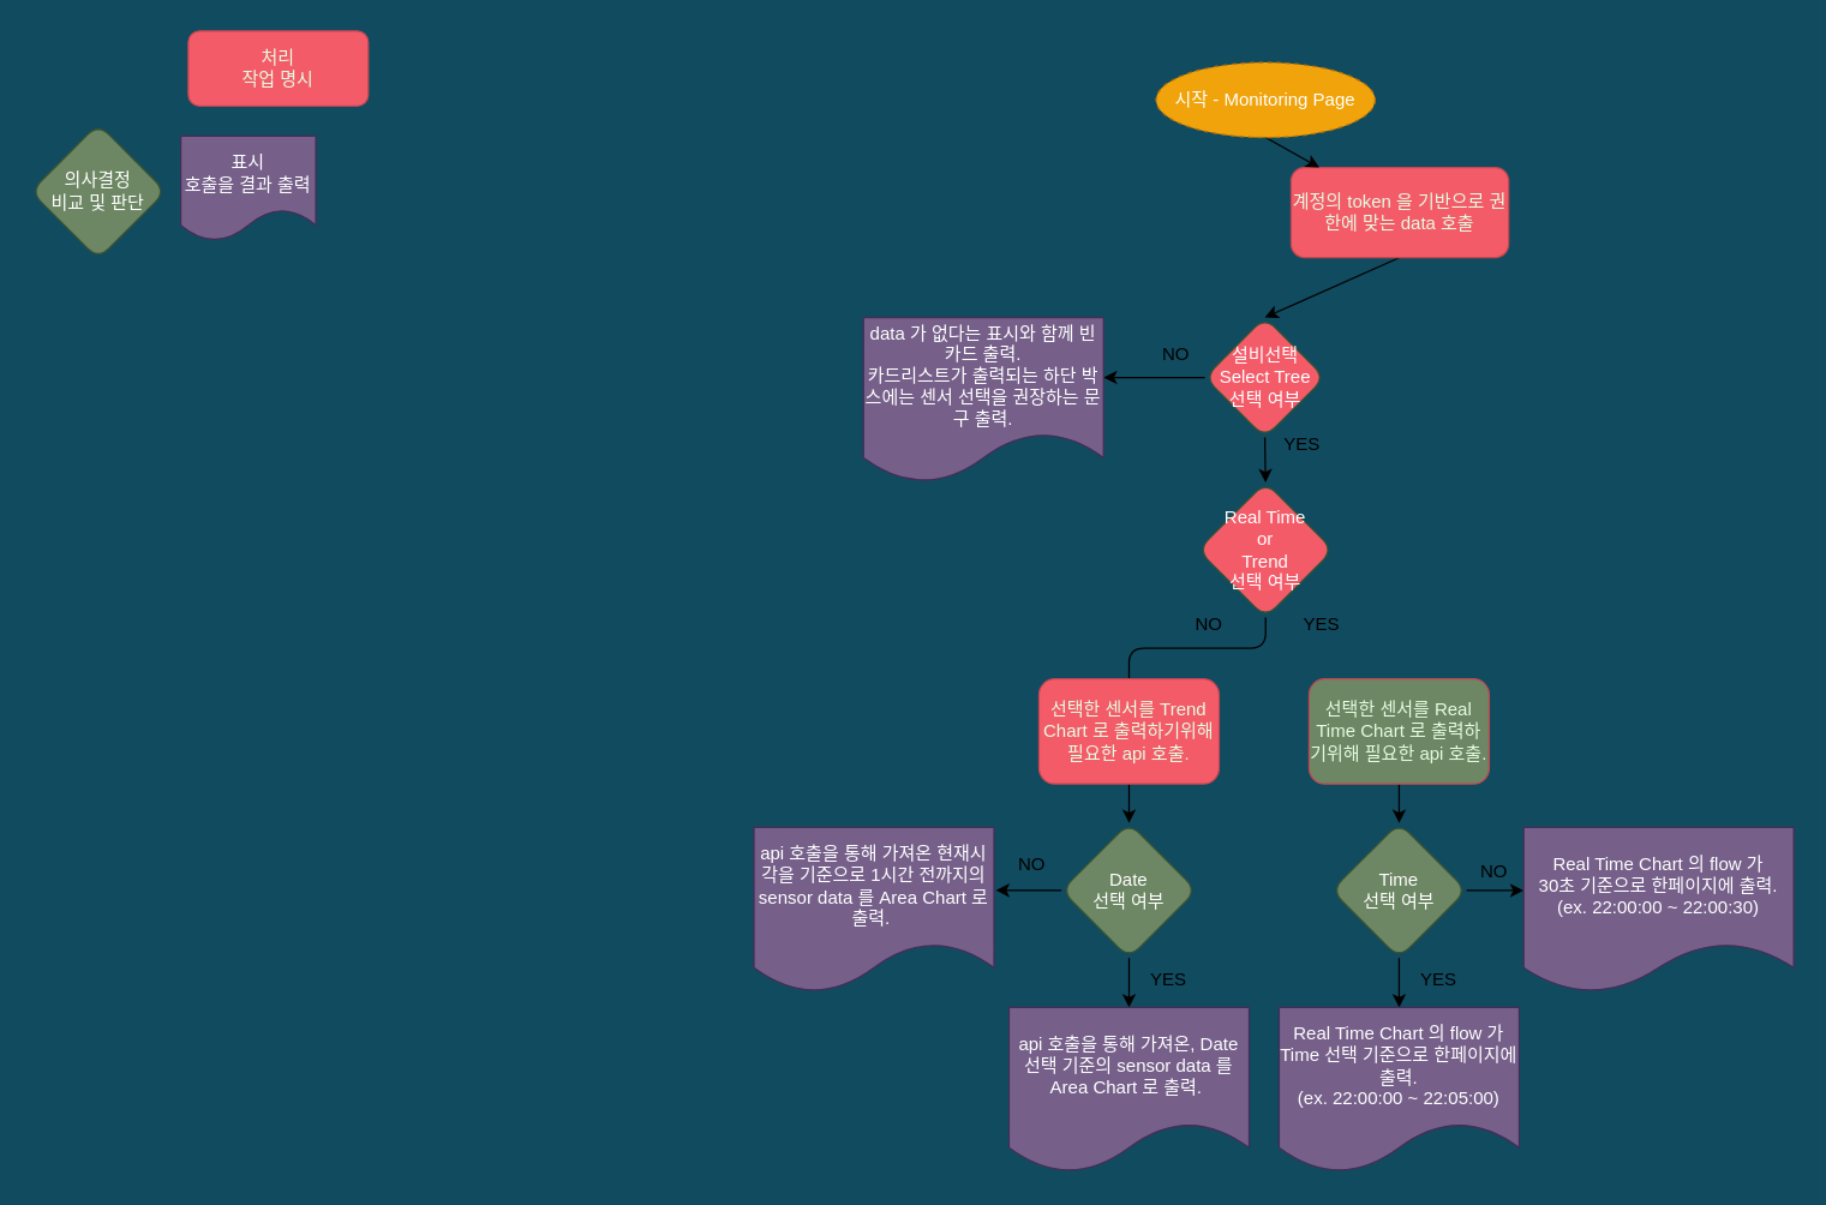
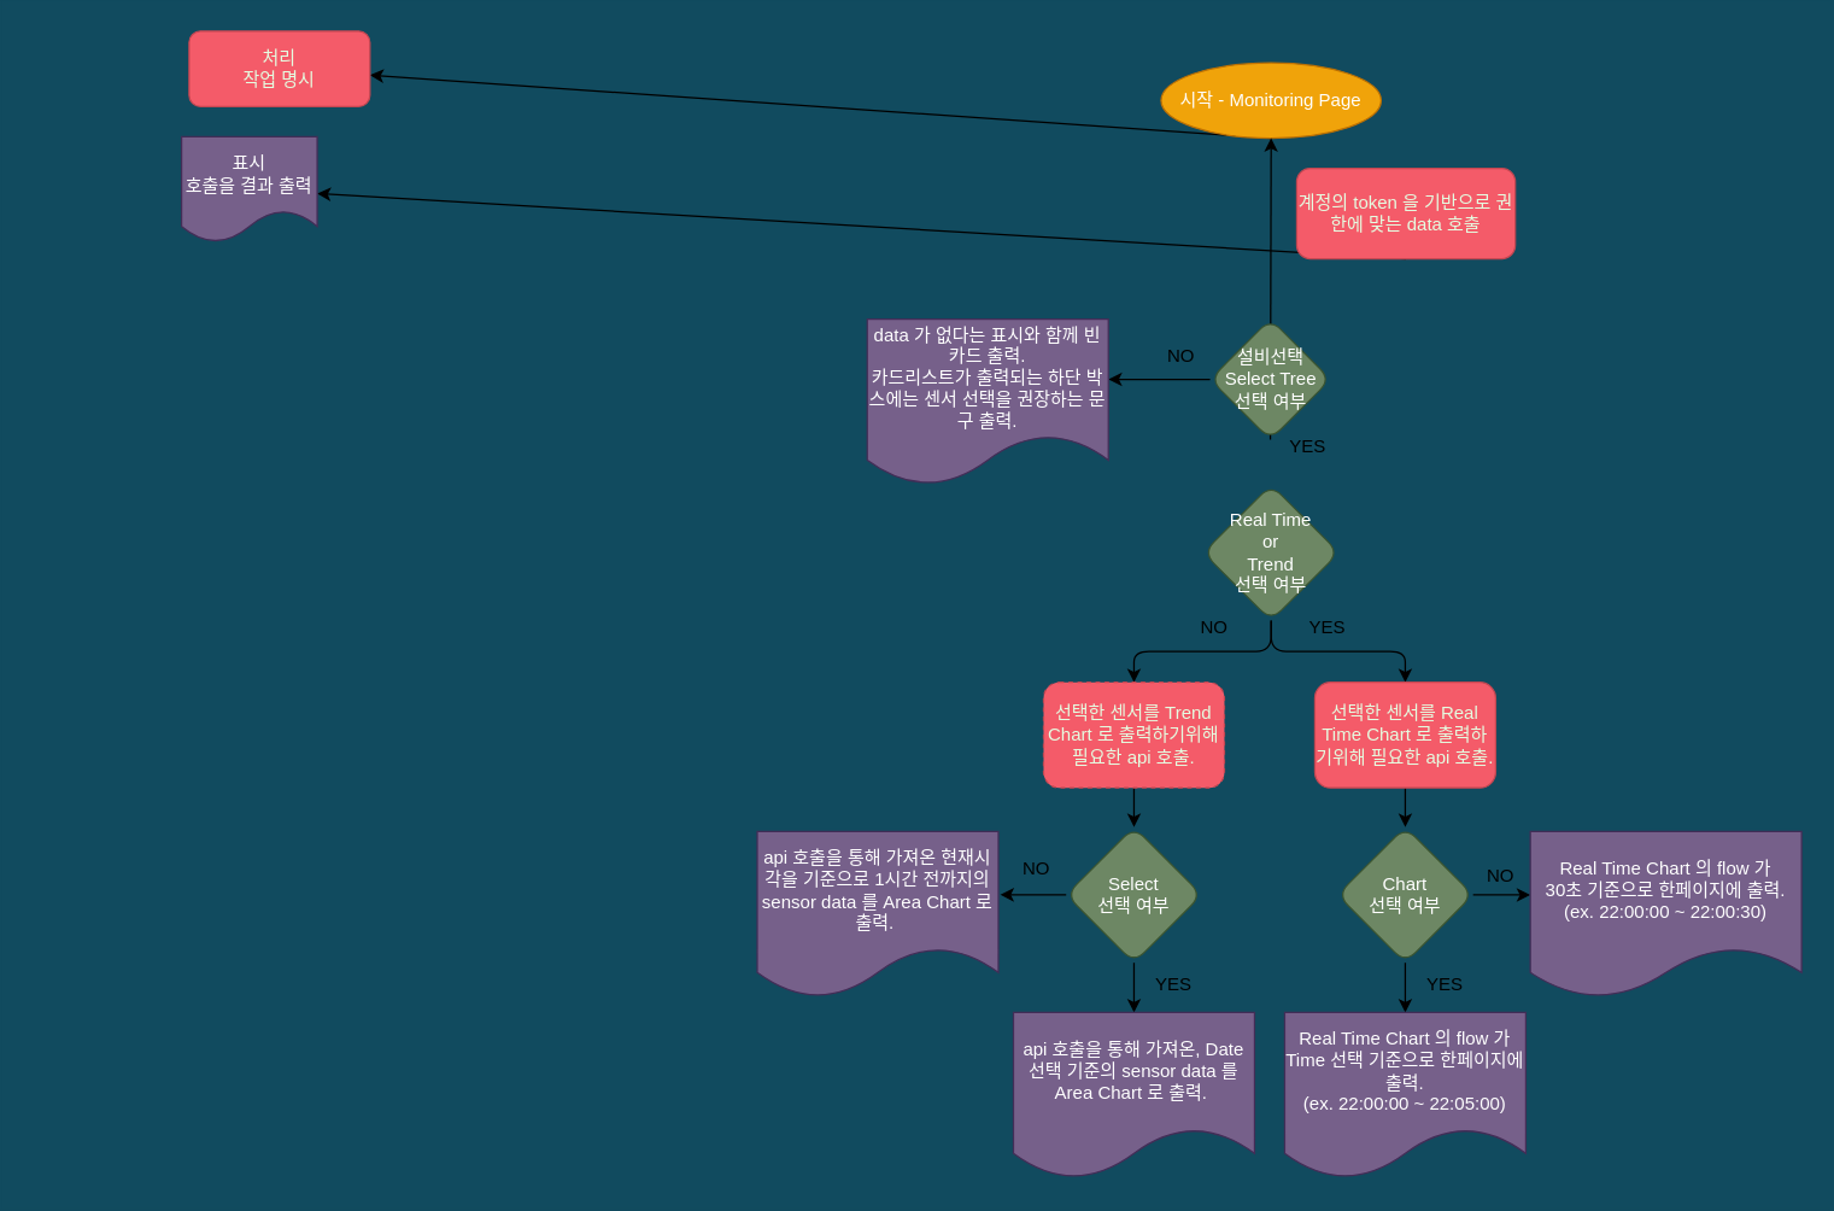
  <mxCell id="0" />
  <mxCell id="1" parent="0" />
- <mxCell id="2" value="&lt;font style=&quot;font-size: 12px;&quot;&gt;의사결정&lt;br&gt;비교 및 판단&lt;/font&gt;" style="rhombus;whiteSpace=wrap;html=1;fillColor=#6d8764;strokeColor=#3A5431;fontColor=#ffffff;rounded=1;glass=0;strokeWidth=1;shadow=0;" vertex="1" parent="1"><mxGeometry x="20" y="82" width="90" height="90" as="geometry" /></mxCell>
- <mxCell id="3" style="edgeStyle=none;html=1;exitX=0.5;exitY=1;exitDx=0;exitDy=0;entryX=0.5;entryY=0;entryDx=0;entryDy=0;" edge="1" parent="1" source="4" target="11"><mxGeometry relative="1" as="geometry"><mxPoint x="843" y="211" as="targetPoint" /></mxGeometry></mxCell>
+ <mxCell id="3" style="edgeStyle=none;html=1;exitX=0.5;exitY=1;exitDx=0;exitDy=0;" edge="1" parent="1" source="4" target="7"><mxGeometry relative="1" as="geometry"><mxPoint x="843" y="211" as="targetPoint" /></mxGeometry></mxCell>
  <mxCell id="4" value="계정의 token 을 기반으로 권한에 맞는 data 호출" style="whiteSpace=wrap;html=1;fillColor=#F45B69;strokeColor=#C34651;fontColor=#E4FDE1;rounded=1;glass=0;strokeWidth=1;shadow=0;" vertex="1" parent="1"><mxGeometry x="860" y="111" width="145" height="60" as="geometry" /></mxCell>
- <mxCell id="5" style="edgeStyle=none;html=1;exitX=0.5;exitY=1;exitDx=0;exitDy=0;" edge="1" parent="1" source="6" target="4"><mxGeometry relative="1" as="geometry" /></mxCell>
- <mxCell id="6" value="&lt;font color=&quot;#ffffff&quot;&gt;시작 - Monitoring Page&lt;/font&gt;" style="ellipse;whiteSpace=wrap;html=1;fillStyle=auto;fillColor=#f0a30a;fontColor=#000000;strokeColor=#BD7000;dashed=1;" vertex="1" parent="1"><mxGeometry x="770" y="41" width="146" height="50" as="geometry" /></mxCell>
+ <mxCell id="5" style="edgeStyle=none;html=1;exitX=0.5;exitY=1;exitDx=0;exitDy=0;" edge="1" parent="1" source="6" target="8"><mxGeometry relative="1" as="geometry" /></mxCell>
+ <mxCell id="6" value="&lt;font color=&quot;#ffffff&quot;&gt;시작 - Monitoring Page&lt;/font&gt;" style="ellipse;whiteSpace=wrap;html=1;fillStyle=auto;fillColor=#f0a30a;fontColor=#000000;strokeColor=#BD7000;" vertex="1" parent="1"><mxGeometry x="770" y="41" width="146" height="50" as="geometry" /></mxCell>
  <mxCell id="7" value="표시&lt;br&gt;호출을 결과 출력" style="shape=document;whiteSpace=wrap;html=1;boundedLbl=1;fillColor=#76608a;strokeColor=#432D57;fontColor=#ffffff;rounded=1;glass=0;strokeWidth=1;shadow=0;" vertex="1" parent="1"><mxGeometry x="120" y="90" width="90" height="70" as="geometry" /></mxCell>
  <mxCell id="8" value="처리&lt;br&gt;작업 명시" style="whiteSpace=wrap;html=1;fillColor=#F45B69;strokeColor=#C34651;fontColor=#E4FDE1;rounded=1;glass=0;strokeWidth=1;shadow=0;" vertex="1" parent="1"><mxGeometry x="125" y="20" width="120" height="50" as="geometry" /></mxCell>
- <mxCell id="9" style="edgeStyle=none;html=1;exitX=0.5;exitY=1;exitDx=0;exitDy=0;entryX=0.5;entryY=0;entryDx=0;entryDy=0;" edge="1" parent="1" source="11" target="17"><mxGeometry relative="1" as="geometry"><mxPoint x="843" y="328.65" as="targetPoint" /></mxGeometry></mxCell>
+ <mxCell id="9" style="edgeStyle=none;html=1;exitX=0.5;exitY=1;exitDx=0;exitDy=0;" edge="1" parent="1" source="11" target="6"><mxGeometry relative="1" as="geometry"><mxPoint x="843" y="328.65" as="targetPoint" /></mxGeometry></mxCell>
  <mxCell id="10" style="edgeStyle=none;html=1;exitX=0;exitY=0.5;exitDx=0;exitDy=0;entryX=1;entryY=0.364;entryDx=0;entryDy=0;entryPerimeter=0;" edge="1" parent="1" source="11" target="14"><mxGeometry relative="1" as="geometry" /></mxCell>
- <mxCell id="11" value="설비선택&lt;br&gt;Select Tree&lt;br&gt;선택 여부" style="rhombus;whiteSpace=wrap;html=1;fillColor=#f45b69;strokeColor=#3A5431;fontColor=#ffffff;rounded=1;glass=0;strokeWidth=1;shadow=0;" vertex="1" parent="1"><mxGeometry x="802.5" y="211" width="80" height="80" as="geometry" /></mxCell>
+ <mxCell id="11" value="설비선택&lt;br&gt;Select Tree&lt;br&gt;선택 여부" style="rhombus;whiteSpace=wrap;html=1;fillColor=#6d8764;strokeColor=#3A5431;fontColor=#ffffff;rounded=1;glass=0;strokeWidth=1;shadow=0;" vertex="1" parent="1"><mxGeometry x="802.5" y="211" width="80" height="80" as="geometry" /></mxCell>
  <mxCell id="12" value="NO" style="text;html=1;align=center;verticalAlign=middle;resizable=0;points=[];autosize=1;strokeColor=none;fillColor=none;" vertex="1" parent="1"><mxGeometry x="762.5" y="221" width="40" height="30" as="geometry" /></mxCell>
  <mxCell id="13" value="YES" style="text;html=1;align=center;verticalAlign=middle;resizable=0;points=[];autosize=1;strokeColor=none;fillColor=none;" vertex="1" parent="1"><mxGeometry x="842" y="281" width="50" height="30" as="geometry" /></mxCell>
  <mxCell id="14" value="data 가 없다는 표시와 함께 빈 카드 출력.&lt;br&gt;카드리스트가 출력되는 하단 박스에는 센서 선택을 권장하는 문구 출력." style="shape=document;whiteSpace=wrap;html=1;boundedLbl=1;fillColor=#76608a;strokeColor=#432D57;fontColor=#ffffff;rounded=1;glass=0;strokeWidth=1;shadow=0;" vertex="1" parent="1"><mxGeometry x="575" y="211" width="160" height="110" as="geometry" /></mxCell>
- <mxCell id="16" style="edgeStyle=orthogonalEdgeStyle;html=1;exitX=0.5;exitY=1;exitDx=0;exitDy=0;entryX=0.5;entryY=0;entryDx=0;entryDy=0;endArrow=none;" edge="1" parent="1" source="17" target="19"><mxGeometry relative="1" as="geometry"><mxPoint x="753.88" y="450.56" as="targetPoint" /></mxGeometry></mxCell>
- <mxCell id="17" value="Real Time&lt;br&gt;or&lt;br&gt;Trend&lt;br&gt;선택 여부" style="rhombus;whiteSpace=wrap;html=1;fillColor=#f45b69;strokeColor=#3A5431;fontColor=#ffffff;rounded=1;glass=0;strokeWidth=1;shadow=0;" vertex="1" parent="1"><mxGeometry x="798" y="321" width="90" height="90" as="geometry" /></mxCell>
+ <mxCell id="15" style="edgeStyle=orthogonalEdgeStyle;html=1;exitX=0.5;exitY=1;exitDx=0;exitDy=0;entryX=0.5;entryY=0;entryDx=0;entryDy=0;" edge="1" parent="1" source="17" target="23"><mxGeometry relative="1" as="geometry"><mxPoint x="935.48" y="449.79" as="targetPoint" /></mxGeometry></mxCell>
+ <mxCell id="16" style="edgeStyle=orthogonalEdgeStyle;html=1;exitX=0.5;exitY=1;exitDx=0;exitDy=0;entryX=0.5;entryY=0;entryDx=0;entryDy=0;" edge="1" parent="1" source="17" target="19"><mxGeometry relative="1" as="geometry"><mxPoint x="753.88" y="450.56" as="targetPoint" /></mxGeometry></mxCell>
+ <mxCell id="17" value="Real Time&lt;br&gt;or&lt;br&gt;Trend&lt;br&gt;선택 여부" style="rhombus;whiteSpace=wrap;html=1;fillColor=#6d8764;strokeColor=#3A5431;fontColor=#ffffff;rounded=1;glass=0;strokeWidth=1;shadow=0;" vertex="1" parent="1"><mxGeometry x="798" y="321" width="90" height="90" as="geometry" /></mxCell>
  <mxCell id="18" style="edgeStyle=orthogonalEdgeStyle;html=1;exitX=0.5;exitY=1;exitDx=0;exitDy=0;entryX=0.5;entryY=0;entryDx=0;entryDy=0;" edge="1" parent="1" source="19"><mxGeometry relative="1" as="geometry"><mxPoint x="752" y="548" as="targetPoint" /></mxGeometry></mxCell>
- <mxCell id="19" value="선택한 센서를 Trend Chart 로 출력하기위해 필요한 api 호출." style="whiteSpace=wrap;html=1;fillColor=#F45B69;strokeColor=#C34651;fontColor=#E4FDE1;rounded=1;glass=0;strokeWidth=1;shadow=0;" vertex="1" parent="1"><mxGeometry x="692" y="452" width="120" height="70" as="geometry" /></mxCell>
+ <mxCell id="19" value="선택한 센서를 Trend Chart 로 출력하기위해 필요한 api 호출." style="whiteSpace=wrap;html=1;fillColor=#F45B69;strokeColor=#C34651;fontColor=#E4FDE1;rounded=1;glass=0;strokeWidth=1;shadow=0;dashed=1;" vertex="1" parent="1"><mxGeometry x="692" y="452" width="120" height="70" as="geometry" /></mxCell>
  <mxCell id="20" value="NO" style="text;html=1;align=center;verticalAlign=middle;resizable=0;points=[];autosize=1;strokeColor=none;fillColor=none;" vertex="1" parent="1"><mxGeometry x="785" y="401" width="40" height="30" as="geometry" /></mxCell>
  <mxCell id="21" value="YES" style="text;html=1;align=center;verticalAlign=middle;resizable=0;points=[];autosize=1;strokeColor=none;fillColor=none;" vertex="1" parent="1"><mxGeometry x="855" y="401" width="50" height="30" as="geometry" /></mxCell>
  <mxCell id="22" style="edgeStyle=orthogonalEdgeStyle;html=1;exitX=0.5;exitY=1;exitDx=0;exitDy=0;entryX=0.5;entryY=0;entryDx=0;entryDy=0;" edge="1" parent="1" source="23"><mxGeometry relative="1" as="geometry"><mxPoint x="932" y="548" as="targetPoint" /></mxGeometry></mxCell>
- <mxCell id="23" value="선택한 센서를 Real Time Chart 로 출력하기위해 필요한 api 호출." style="whiteSpace=wrap;html=1;fillColor=#6d8764;strokeColor=#C34651;fontColor=#E4FDE1;rounded=1;glass=0;strokeWidth=1;shadow=0;" vertex="1" parent="1"><mxGeometry x="872" y="452" width="120" height="70" as="geometry" /></mxCell>
+ <mxCell id="23" value="선택한 센서를 Real Time Chart 로 출력하기위해 필요한 api 호출." style="whiteSpace=wrap;html=1;fillColor=#F45B69;strokeColor=#C34651;fontColor=#E4FDE1;rounded=1;glass=0;strokeWidth=1;shadow=0;" vertex="1" parent="1"><mxGeometry x="872" y="452" width="120" height="70" as="geometry" /></mxCell>
  <mxCell id="24" style="edgeStyle=orthogonalEdgeStyle;html=1;exitX=0;exitY=0.5;exitDx=0;exitDy=0;entryX=1.008;entryY=0.381;entryDx=0;entryDy=0;entryPerimeter=0;" edge="1" parent="1" source="26" target="30"><mxGeometry relative="1" as="geometry" /></mxCell>
  <mxCell id="25" style="edgeStyle=orthogonalEdgeStyle;html=1;exitX=0.5;exitY=1;exitDx=0;exitDy=0;entryX=0.5;entryY=0;entryDx=0;entryDy=0;" edge="1" parent="1" source="26" target="32"><mxGeometry relative="1" as="geometry" /></mxCell>
- <mxCell id="26" value="Date&lt;br&gt;선택 여부" style="rhombus;whiteSpace=wrap;html=1;fillColor=#6d8764;strokeColor=#3A5431;fontColor=#ffffff;rounded=1;glass=0;strokeWidth=1;shadow=0;" vertex="1" parent="1"><mxGeometry x="707" y="548" width="90" height="90" as="geometry" /></mxCell>
+ <mxCell id="26" value="Select&lt;br&gt;선택 여부" style="rhombus;whiteSpace=wrap;html=1;fillColor=#6d8764;strokeColor=#3A5431;fontColor=#ffffff;rounded=1;glass=0;strokeWidth=1;shadow=0;" vertex="1" parent="1"><mxGeometry x="707" y="548" width="90" height="90" as="geometry" /></mxCell>
  <mxCell id="27" style="edgeStyle=orthogonalEdgeStyle;html=1;exitX=1;exitY=0.5;exitDx=0;exitDy=0;entryX=0;entryY=0.382;entryDx=0;entryDy=0;entryPerimeter=0;" edge="1" parent="1" source="29" target="34"><mxGeometry relative="1" as="geometry" /></mxCell>
  <mxCell id="28" style="edgeStyle=orthogonalEdgeStyle;html=1;exitX=0.5;exitY=1;exitDx=0;exitDy=0;entryX=0.5;entryY=0;entryDx=0;entryDy=0;" edge="1" parent="1" source="29" target="36"><mxGeometry relative="1" as="geometry" /></mxCell>
- <mxCell id="29" value="Time&lt;br&gt;선택 여부" style="rhombus;whiteSpace=wrap;html=1;fillColor=#6d8764;strokeColor=#3A5431;fontColor=#ffffff;rounded=1;glass=0;strokeWidth=1;shadow=0;" vertex="1" parent="1"><mxGeometry x="887" y="548" width="90" height="90" as="geometry" /></mxCell>
+ <mxCell id="29" value="Chart&lt;br&gt;선택 여부" style="rhombus;whiteSpace=wrap;html=1;fillColor=#6d8764;strokeColor=#3A5431;fontColor=#ffffff;rounded=1;glass=0;strokeWidth=1;shadow=0;" vertex="1" parent="1"><mxGeometry x="887" y="548" width="90" height="90" as="geometry" /></mxCell>
  <mxCell id="30" value="api 호출을 통해 가져온 현재시각을 기준으로 1시간 전까지의 sensor data 를 Area Chart 로 출력.&amp;nbsp;" style="shape=document;whiteSpace=wrap;html=1;boundedLbl=1;fillColor=#76608a;strokeColor=#432D57;fontColor=#ffffff;rounded=1;glass=0;strokeWidth=1;shadow=0;" vertex="1" parent="1"><mxGeometry x="502" y="551" width="160" height="110" as="geometry" /></mxCell>
  <mxCell id="31" value="NO" style="text;html=1;align=center;verticalAlign=middle;resizable=0;points=[];autosize=1;strokeColor=none;fillColor=none;" vertex="1" parent="1"><mxGeometry x="667" y="561" width="40" height="30" as="geometry" /></mxCell>
  <mxCell id="32" value="api 호출을 통해 가져온, Date 선택 기준의 sensor data 를 Area Chart 로 출력.&amp;nbsp;" style="shape=document;whiteSpace=wrap;html=1;boundedLbl=1;fillColor=#76608a;strokeColor=#432D57;fontColor=#ffffff;rounded=1;glass=0;strokeWidth=1;shadow=0;" vertex="1" parent="1"><mxGeometry x="672" y="671" width="160" height="110" as="geometry" /></mxCell>
  <mxCell id="33" value="YES" style="text;html=1;align=center;verticalAlign=middle;resizable=0;points=[];autosize=1;strokeColor=none;fillColor=none;" vertex="1" parent="1"><mxGeometry x="752.5" y="638" width="50" height="30" as="geometry" /></mxCell>
  <mxCell id="34" value="Real Time Chart 의 flow 가&lt;br&gt;30초 기준으로 한페이지에 출력.&lt;br&gt;(ex. 22:00:00 ~ 22:00:30)" style="shape=document;whiteSpace=wrap;html=1;boundedLbl=1;fillColor=#76608a;strokeColor=#432D57;fontColor=#ffffff;rounded=1;glass=0;strokeWidth=1;shadow=0;" vertex="1" parent="1"><mxGeometry x="1015" y="551" width="180" height="110" as="geometry" /></mxCell>
  <mxCell id="35" value="NO" style="text;html=1;align=center;verticalAlign=middle;resizable=0;points=[];autosize=1;strokeColor=none;fillColor=none;" vertex="1" parent="1"><mxGeometry x="975" y="566" width="40" height="30" as="geometry" /></mxCell>
  <mxCell id="36" value="Real Time Chart 의 flow 가&lt;br&gt;Time 선택 기준으로 한페이지에 출력. &lt;br&gt;(ex. 22:00:00 ~ 22:05:00)" style="shape=document;whiteSpace=wrap;html=1;boundedLbl=1;fillColor=#76608a;strokeColor=#432D57;fontColor=#ffffff;rounded=1;glass=0;strokeWidth=1;shadow=0;" vertex="1" parent="1"><mxGeometry x="852" y="671" width="160" height="110" as="geometry" /></mxCell>
  <mxCell id="37" value="YES" style="text;html=1;align=center;verticalAlign=middle;resizable=0;points=[];autosize=1;strokeColor=none;fillColor=none;" vertex="1" parent="1"><mxGeometry x="933" y="638" width="50" height="30" as="geometry" /></mxCell>
